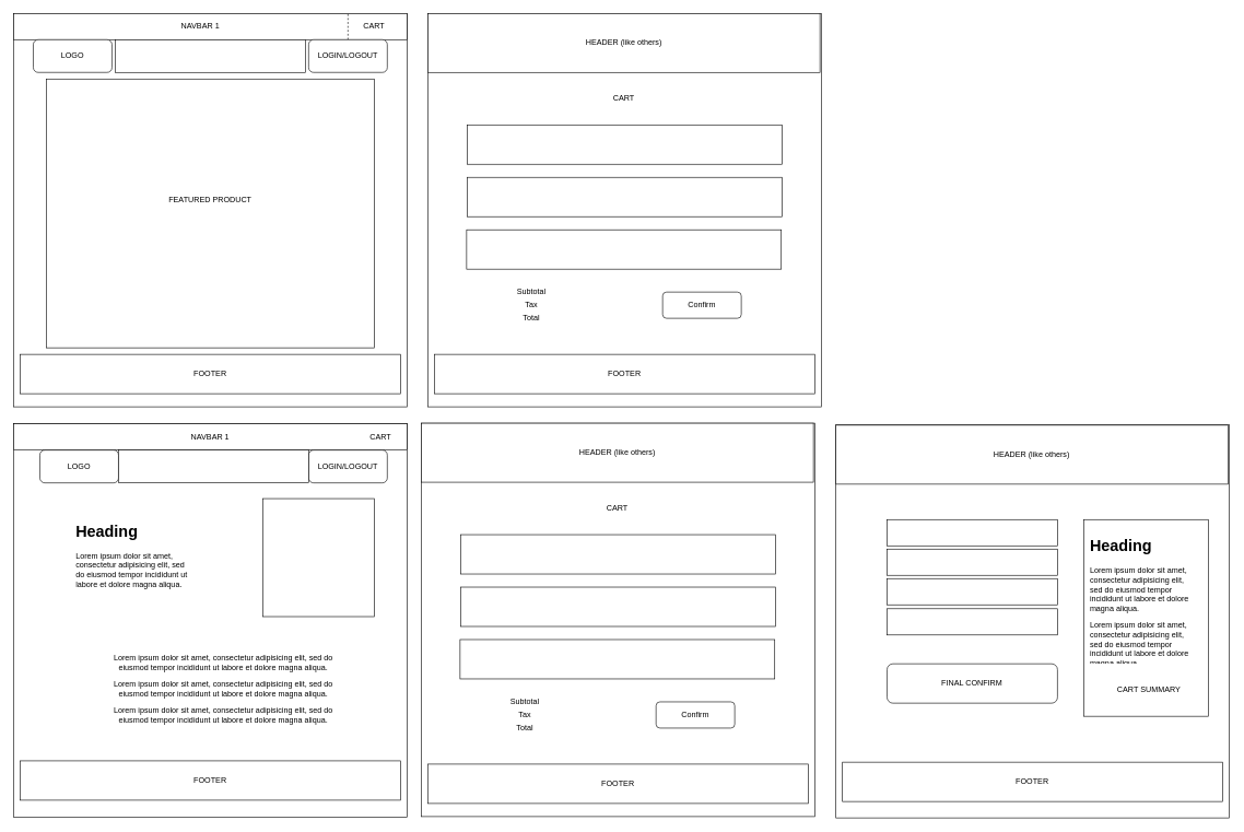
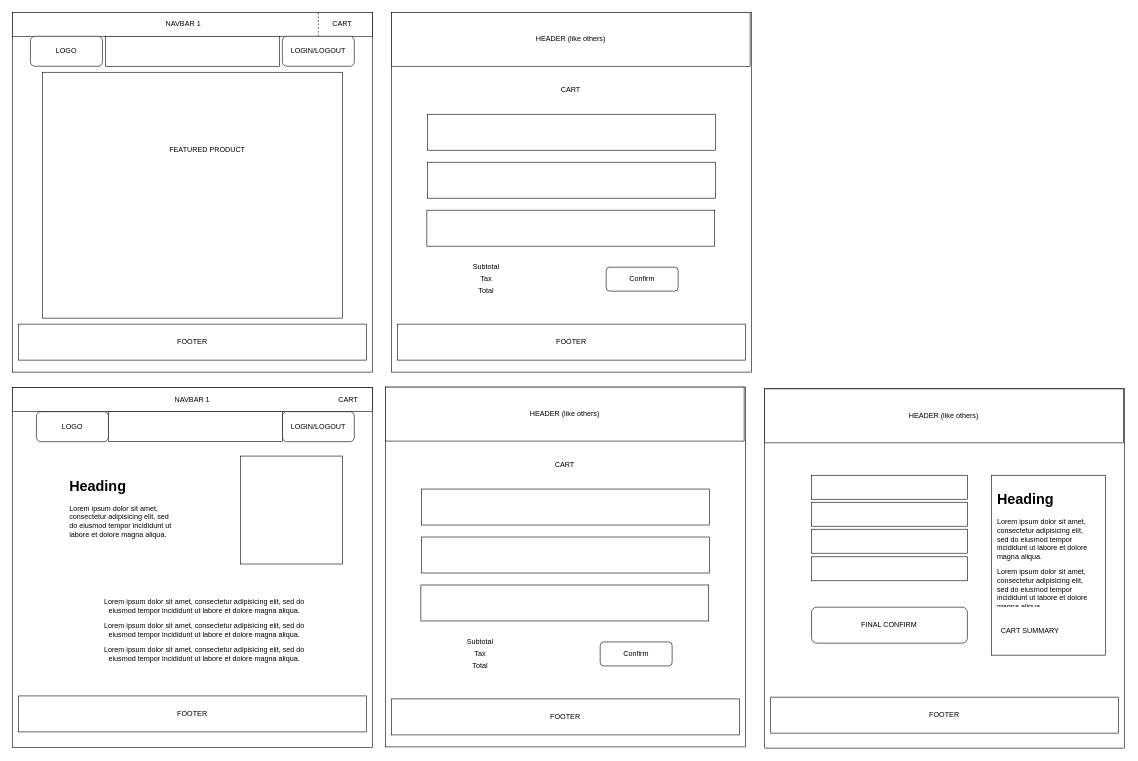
  <mxCell id="0" />
  <mxCell id="1" parent="0" />
  <mxCell id="2" value="" style="whiteSpace=wrap;html=1;aspect=fixed;" parent="1" vertex="1"><mxGeometry x="20" y="20" width="600" height="600" as="geometry" /></mxCell>
  <mxCell id="3" value="" style="rounded=0;whiteSpace=wrap;html=1;" parent="1" vertex="1"><mxGeometry x="20" y="20" width="600" height="40" as="geometry" /></mxCell>
  <mxCell id="4" value="NAVBAR 1" style="text;html=1;strokeColor=none;fillColor=none;align=center;verticalAlign=middle;whiteSpace=wrap;rounded=0;" parent="1" vertex="1"><mxGeometry x="150" y="30" width="310" height="20" as="geometry" /></mxCell>
  <mxCell id="5" value="LOGO" style="rounded=1;whiteSpace=wrap;html=1;" parent="1" vertex="1"><mxGeometry x="50" y="60" width="120" height="50" as="geometry" /></mxCell>
  <mxCell id="6" value="" style="rounded=0;whiteSpace=wrap;html=1;" parent="1" vertex="1"><mxGeometry x="175" y="60" width="290" height="50" as="geometry" /></mxCell>
  <mxCell id="7" value="" style="endArrow=none;dashed=1;html=1;exitX=0.25;exitY=0;exitDx=0;exitDy=0;" parent="1" edge="1"><mxGeometry width="50" height="50" relative="1" as="geometry"><mxPoint x="530" y="60" as="sourcePoint" /><mxPoint x="530" y="20" as="targetPoint" /></mxGeometry></mxCell>
  <mxCell id="8" value="CART" style="text;html=1;strokeColor=none;fillColor=none;align=center;verticalAlign=middle;whiteSpace=wrap;rounded=0;" parent="1" vertex="1"><mxGeometry x="550" y="30" width="40" height="20" as="geometry" /></mxCell>
  <mxCell id="9" value="LOGIN/LOGOUT" style="rounded=1;whiteSpace=wrap;html=1;" parent="1" vertex="1"><mxGeometry x="470" y="60" width="120" height="50" as="geometry" /></mxCell>
  <mxCell id="10" value="" style="rounded=0;whiteSpace=wrap;html=1;" parent="1" vertex="1"><mxGeometry x="70" y="120" width="500" height="410" as="geometry" /></mxCell>
  <mxCell id="11" value="FOOTER" style="rounded=0;whiteSpace=wrap;html=1;" parent="1" vertex="1"><mxGeometry x="30" y="540" width="580" height="60" as="geometry" /></mxCell>
- <mxCell id="12" value="FEATURED PRODUCT" style="text;html=1;strokeColor=none;fillColor=none;align=center;verticalAlign=middle;whiteSpace=wrap;rounded=0;" parent="1" vertex="1"><mxGeometry x="250" y="280" width="140" height="50" as="geometry" /></mxCell>
+ <mxCell id="12" value="FEATURED PRODUCT" style="text;html=1;strokeColor=none;fillColor=none;align=center;verticalAlign=middle;whiteSpace=wrap;rounded=0;" parent="1" vertex="1"><mxGeometry x="275" y="225" width="140" height="50" as="geometry" /></mxCell>
  <mxCell id="13" value="" style="whiteSpace=wrap;html=1;aspect=fixed;" vertex="1" parent="1"><mxGeometry x="20" y="646" width="600" height="600" as="geometry" /></mxCell>
  <mxCell id="14" value="" style="rounded=0;whiteSpace=wrap;html=1;" vertex="1" parent="1"><mxGeometry x="20" y="646" width="600" height="40" as="geometry" /></mxCell>
  <mxCell id="15" value="NAVBAR 1" style="text;html=1;strokeColor=none;fillColor=none;align=center;verticalAlign=middle;whiteSpace=wrap;rounded=0;" vertex="1" parent="1"><mxGeometry x="165" y="656" width="310" height="20" as="geometry" /></mxCell>
  <mxCell id="16" value="CART" style="text;html=1;strokeColor=none;fillColor=none;align=center;verticalAlign=middle;whiteSpace=wrap;rounded=0;" vertex="1" parent="1"><mxGeometry x="560" y="656" width="40" height="20" as="geometry" /></mxCell>
  <mxCell id="17" value="LOGO" style="rounded=1;whiteSpace=wrap;html=1;" vertex="1" parent="1"><mxGeometry x="60" y="686" width="120" height="50" as="geometry" /></mxCell>
  <mxCell id="18" value="LOGIN/LOGOUT" style="rounded=1;whiteSpace=wrap;html=1;" vertex="1" parent="1"><mxGeometry x="470" y="686" width="120" height="50" as="geometry" /></mxCell>
  <mxCell id="19" value="" style="rounded=0;whiteSpace=wrap;html=1;" vertex="1" parent="1"><mxGeometry x="180" y="686" width="290" height="50" as="geometry" /></mxCell>
  <mxCell id="20" value="" style="rounded=0;whiteSpace=wrap;html=1;" vertex="1" parent="1"><mxGeometry x="400" y="760" width="170" height="180" as="geometry" /></mxCell>
  <mxCell id="21" value="&lt;h1&gt;Heading&lt;/h1&gt;&lt;p&gt;Lorem ipsum dolor sit amet, consectetur adipisicing elit, sed do eiusmod tempor incididunt ut labore et dolore magna aliqua.&lt;/p&gt;" style="text;html=1;strokeColor=none;fillColor=none;spacing=5;spacingTop=-20;whiteSpace=wrap;overflow=hidden;rounded=0;" vertex="1" parent="1"><mxGeometry x="110" y="790" width="190" height="120" as="geometry" /></mxCell>
  <mxCell id="22" value="&lt;span style=&quot;text-align: left&quot;&gt;Lorem ipsum dolor sit amet, consectetur adipisicing elit, sed do eiusmod tempor incididunt ut labore et dolore magna aliqua.&lt;/span&gt;" style="text;html=1;strokeColor=none;fillColor=none;align=center;verticalAlign=middle;whiteSpace=wrap;rounded=0;" vertex="1" parent="1"><mxGeometry x="150" y="1000" width="380" height="20" as="geometry" /></mxCell>
  <mxCell id="23" value="&lt;span style=&quot;text-align: left&quot;&gt;Lorem ipsum dolor sit amet, consectetur adipisicing elit, sed do eiusmod tempor incididunt ut labore et dolore magna aliqua.&lt;/span&gt;" style="text;html=1;strokeColor=none;fillColor=none;align=center;verticalAlign=middle;whiteSpace=wrap;rounded=0;" vertex="1" parent="1"><mxGeometry x="150" y="1040" width="380" height="20" as="geometry" /></mxCell>
  <mxCell id="24" value="&lt;span style=&quot;text-align: left&quot;&gt;Lorem ipsum dolor sit amet, consectetur adipisicing elit, sed do eiusmod tempor incididunt ut labore et dolore magna aliqua.&lt;/span&gt;" style="text;html=1;strokeColor=none;fillColor=none;align=center;verticalAlign=middle;whiteSpace=wrap;rounded=0;" vertex="1" parent="1"><mxGeometry x="150" y="1080" width="380" height="20" as="geometry" /></mxCell>
  <mxCell id="25" value="FOOTER" style="rounded=0;whiteSpace=wrap;html=1;" vertex="1" parent="1"><mxGeometry x="30" y="1160" width="580" height="60" as="geometry" /></mxCell>
  <mxCell id="26" value="" style="whiteSpace=wrap;html=1;aspect=fixed;" vertex="1" parent="1"><mxGeometry x="652" y="20" width="600" height="600" as="geometry" /></mxCell>
  <mxCell id="27" value="HEADER (like others)" style="rounded=0;whiteSpace=wrap;html=1;" vertex="1" parent="1"><mxGeometry x="652" y="20" width="598" height="90" as="geometry" /></mxCell>
  <mxCell id="28" value="" style="rounded=0;whiteSpace=wrap;html=1;" vertex="1" parent="1"><mxGeometry x="712" y="190" width="480" height="60" as="geometry" /></mxCell>
  <mxCell id="29" value="" style="rounded=0;whiteSpace=wrap;html=1;" vertex="1" parent="1"><mxGeometry x="712" y="270" width="480" height="60" as="geometry" /></mxCell>
  <mxCell id="30" value="" style="rounded=0;whiteSpace=wrap;html=1;" vertex="1" parent="1"><mxGeometry x="711" y="350" width="480" height="60" as="geometry" /></mxCell>
  <mxCell id="31" value="CART" style="text;html=1;strokeColor=none;fillColor=none;align=center;verticalAlign=middle;whiteSpace=wrap;rounded=0;" vertex="1" parent="1"><mxGeometry x="931" y="140" width="40" height="20" as="geometry" /></mxCell>
  <mxCell id="32" value="Subtotal" style="text;html=1;strokeColor=none;fillColor=none;align=center;verticalAlign=middle;whiteSpace=wrap;rounded=0;" vertex="1" parent="1"><mxGeometry x="780" y="435" width="60" height="20" as="geometry" /></mxCell>
  <mxCell id="33" value="Total" style="text;html=1;strokeColor=none;fillColor=none;align=center;verticalAlign=middle;whiteSpace=wrap;rounded=0;" vertex="1" parent="1"><mxGeometry x="780" y="475" width="60" height="20" as="geometry" /></mxCell>
  <mxCell id="34" value="Tax" style="text;html=1;strokeColor=none;fillColor=none;align=center;verticalAlign=middle;whiteSpace=wrap;rounded=0;" vertex="1" parent="1"><mxGeometry x="780" y="455" width="60" height="20" as="geometry" /></mxCell>
  <mxCell id="35" value="Confirm" style="rounded=1;whiteSpace=wrap;html=1;" vertex="1" parent="1"><mxGeometry x="1010" y="445" width="120" height="40" as="geometry" /></mxCell>
  <mxCell id="36" value="FOOTER" style="rounded=0;whiteSpace=wrap;html=1;" vertex="1" parent="1"><mxGeometry x="662" y="540" width="580" height="60" as="geometry" /></mxCell>
  <mxCell id="37" value="" style="whiteSpace=wrap;html=1;aspect=fixed;" vertex="1" parent="1"><mxGeometry x="1274.353" y="647" width="600" height="600" as="geometry" /></mxCell>
  <mxCell id="38" value="HEADER (like others)" style="rounded=0;whiteSpace=wrap;html=1;" vertex="1" parent="1"><mxGeometry x="1274.353" y="648" width="598" height="90" as="geometry" /></mxCell>
  <mxCell id="39" value="FOOTER" style="rounded=0;whiteSpace=wrap;html=1;" vertex="1" parent="1"><mxGeometry x="1284.353" y="1162" width="580" height="60" as="geometry" /></mxCell>
  <mxCell id="40" value="" style="rounded=0;whiteSpace=wrap;html=1;" vertex="1" parent="1"><mxGeometry x="1352.353" y="792" width="260" height="40" as="geometry" /></mxCell>
  <mxCell id="41" value="" style="rounded=0;whiteSpace=wrap;html=1;" vertex="1" parent="1"><mxGeometry x="1352.353" y="837" width="260" height="40" as="geometry" /></mxCell>
  <mxCell id="42" value="" style="rounded=0;whiteSpace=wrap;html=1;" vertex="1" parent="1"><mxGeometry x="1352.353" y="882" width="260" height="40" as="geometry" /></mxCell>
  <mxCell id="43" value="" style="rounded=0;whiteSpace=wrap;html=1;" vertex="1" parent="1"><mxGeometry x="1352.353" y="928" width="260" height="40" as="geometry" /></mxCell>
  <mxCell id="44" value="" style="rounded=0;whiteSpace=wrap;html=1;" vertex="1" parent="1"><mxGeometry x="1652.353" y="792" width="190" height="300" as="geometry" /></mxCell>
  <mxCell id="45" value="&lt;h1&gt;Heading&lt;/h1&gt;&lt;p&gt;Lorem ipsum dolor sit amet, consectetur adipisicing elit, sed do eiusmod tempor incididunt ut labore et dolore magna aliqua.&amp;nbsp;&lt;/p&gt;Lorem ipsum dolor sit amet, consectetur adipisicing elit, sed do eiusmod tempor incididunt ut labore et dolore magna aliqua." style="text;html=1;strokeColor=none;fillColor=none;spacing=5;spacingTop=-20;whiteSpace=wrap;overflow=hidden;rounded=0;" vertex="1" parent="1"><mxGeometry x="1657.353" y="812" width="165" height="200" as="geometry" /></mxCell>
- <mxCell id="46" value="CART SUMMARY" style="text;html=1;strokeColor=none;fillColor=none;align=center;verticalAlign=middle;whiteSpace=wrap;rounded=0;" vertex="1" parent="1"><mxGeometry x="1692.353" y="1042" width="120" height="20" as="geometry" /></mxCell>
+ <mxCell id="46" value="CART SUMMARY" style="text;html=1;strokeColor=none;fillColor=none;align=center;verticalAlign=middle;whiteSpace=wrap;rounded=0;" vertex="1" parent="1"><mxGeometry x="1657.353" y="1042" width="120" height="20" as="geometry" /></mxCell>
  <mxCell id="47" value="FINAL CONFIRM" style="rounded=1;whiteSpace=wrap;html=1;" vertex="1" parent="1"><mxGeometry x="1352.353" y="1012" width="260" height="60" as="geometry" /></mxCell>
  <mxCell id="48" value="" style="whiteSpace=wrap;html=1;aspect=fixed;" vertex="1" parent="1"><mxGeometry x="642" y="645" width="600" height="600" as="geometry" /></mxCell>
  <mxCell id="49" value="HEADER (like others)" style="rounded=0;whiteSpace=wrap;html=1;" vertex="1" parent="1"><mxGeometry x="642" y="645" width="598" height="90" as="geometry" /></mxCell>
  <mxCell id="50" value="" style="rounded=0;whiteSpace=wrap;html=1;" vertex="1" parent="1"><mxGeometry x="702" y="815" width="480" height="60" as="geometry" /></mxCell>
  <mxCell id="51" value="" style="rounded=0;whiteSpace=wrap;html=1;" vertex="1" parent="1"><mxGeometry x="702" y="895" width="480" height="60" as="geometry" /></mxCell>
  <mxCell id="52" value="" style="rounded=0;whiteSpace=wrap;html=1;" vertex="1" parent="1"><mxGeometry x="701" y="975" width="480" height="60" as="geometry" /></mxCell>
  <mxCell id="53" value="CART" style="text;html=1;strokeColor=none;fillColor=none;align=center;verticalAlign=middle;whiteSpace=wrap;rounded=0;" vertex="1" parent="1"><mxGeometry x="921" y="765" width="40" height="20" as="geometry" /></mxCell>
  <mxCell id="54" value="Subtotal" style="text;html=1;strokeColor=none;fillColor=none;align=center;verticalAlign=middle;whiteSpace=wrap;rounded=0;" vertex="1" parent="1"><mxGeometry x="770" y="1060" width="60" height="20" as="geometry" /></mxCell>
  <mxCell id="55" value="Total" style="text;html=1;strokeColor=none;fillColor=none;align=center;verticalAlign=middle;whiteSpace=wrap;rounded=0;" vertex="1" parent="1"><mxGeometry x="770" y="1100" width="60" height="20" as="geometry" /></mxCell>
  <mxCell id="56" value="Tax" style="text;html=1;strokeColor=none;fillColor=none;align=center;verticalAlign=middle;whiteSpace=wrap;rounded=0;" vertex="1" parent="1"><mxGeometry x="770" y="1080" width="60" height="20" as="geometry" /></mxCell>
  <mxCell id="57" value="Confirm" style="rounded=1;whiteSpace=wrap;html=1;" vertex="1" parent="1"><mxGeometry x="1000" y="1070" width="120" height="40" as="geometry" /></mxCell>
  <mxCell id="58" value="FOOTER" style="rounded=0;whiteSpace=wrap;html=1;" vertex="1" parent="1"><mxGeometry x="652" y="1165" width="580" height="60" as="geometry" /></mxCell>
